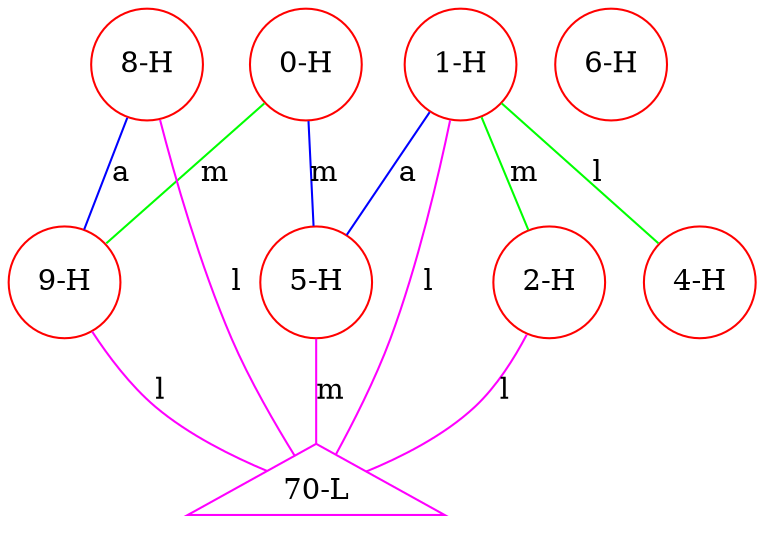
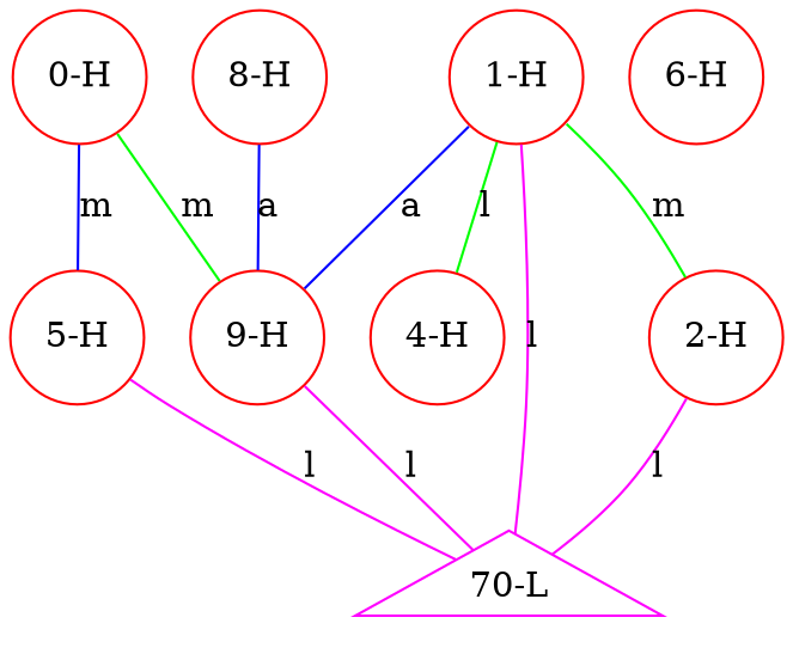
  graph {
    node [color=red shape=circle]
    edge [color=magenta]
    n1 [label="0-H"]
    n2 [label="5-H"]
    n3 [label="9-H"]
    n4 [color=magenta label="70-L" shape=triangle]
    n5 [label="1-H"]
    n6 [label="2-H"]
    n7 [label="4-H"]
    n8 [label="8-H"]
    n9 [label="6-H"]
    n1 -- n2 [color=blue label=m]
    n1 -- n3 [color=green label=m]
-   n2 -- n4 [label=m]
+   n2 -- n4 [label=l]
    n3 -- n4 [label=l]
-   n5 -- n2 [color=blue label=a]
+   n5 -- n3 [color=blue label=a]
    n5 -- n4 [label=l]
    n5 -- n6 [color=green label=m]
    n5 -- n7 [color=green label=l]
    n6 -- n4 [label=l]
    n8 -- n3 [color=blue label=a]
-   n8 -- n4 [label=l]
  }
